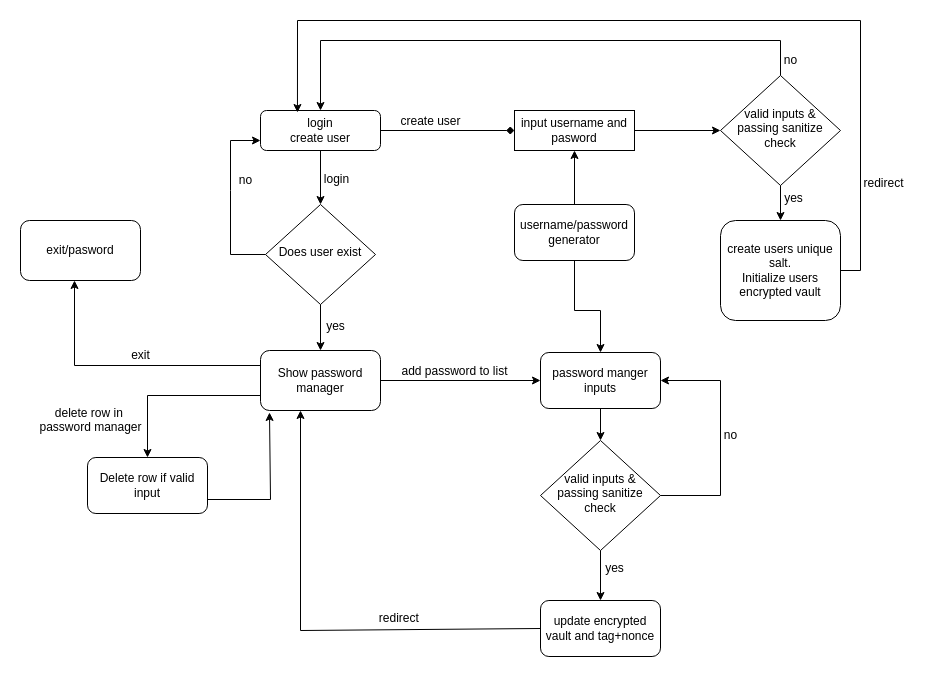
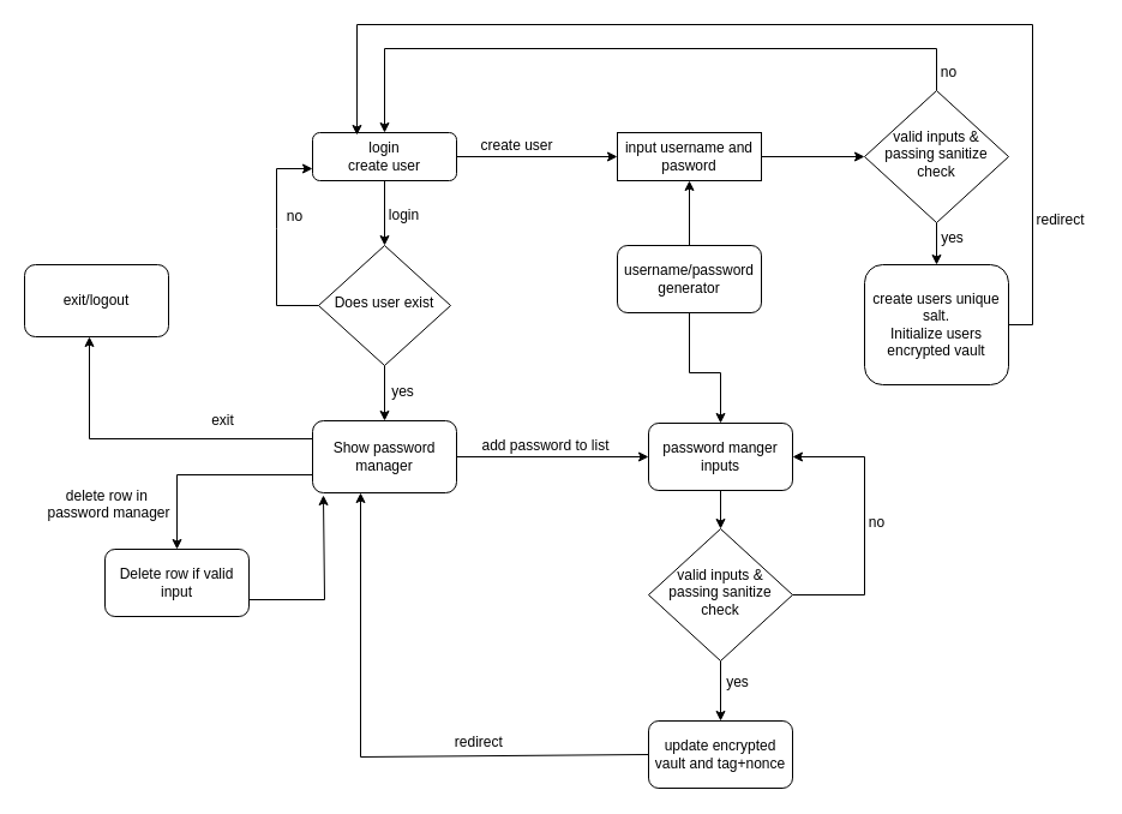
  <mxCell id="0" />
  <mxCell id="1" parent="0" />
  <mxCell id="2" value="&lt;div&gt;login&lt;div&gt;create user&lt;/div&gt;&lt;/div&gt;" style="rounded=1;whiteSpace=wrap;html=1;fontSize=12;glass=0;strokeWidth=1;shadow=0;" parent="1" vertex="1"><mxGeometry x="260" y="110" width="120" height="40" as="geometry" /></mxCell>
  <mxCell id="3" style="edgeStyle=orthogonalEdgeStyle;rounded=0;orthogonalLoop=1;jettySize=auto;html=1;exitX=1;exitY=0.5;exitDx=0;exitDy=0;entryX=0;entryY=0.5;entryDx=0;entryDy=0;" parent="1" source="4" target="7" edge="1"><mxGeometry relative="1" as="geometry" /></mxCell>
  <mxCell id="4" value="input username and&lt;div&gt;pasword&lt;/div&gt;" style="whiteSpace=wrap;html=1;fontSize=12;glass=0;strokeWidth=1;shadow=0;rounded=0;" parent="1" vertex="1"><mxGeometry x="514" y="110" width="120" height="40" as="geometry" /></mxCell>
  <mxCell id="5" value="Does user exist" style="rhombus;whiteSpace=wrap;html=1;shadow=0;fontFamily=Helvetica;fontSize=12;align=center;strokeWidth=1;spacing=6;spacingTop=-4;" parent="1" vertex="1"><mxGeometry x="265" y="204" width="110" height="100" as="geometry" /></mxCell>
  <mxCell id="6" style="edgeStyle=orthogonalEdgeStyle;rounded=0;orthogonalLoop=1;jettySize=auto;html=1;exitX=0.5;exitY=0;exitDx=0;exitDy=0;entryX=0.5;entryY=0;entryDx=0;entryDy=0;" parent="1" source="7" target="2" edge="1"><mxGeometry relative="1" as="geometry"><mxPoint y="60" as="targetPoint" x="780" /><Array as="points"><mxPoint y="40" x="780" /><mxPoint x="320" y="40" /></Array></mxGeometry></mxCell>
  <mxCell id="7" value="valid i&lt;span style=&quot;background-color: initial;&quot;&gt;nputs&amp;nbsp;&lt;/span&gt;&lt;span style=&quot;background-color: initial;&quot;&gt;&amp;amp; passing sanitize check&lt;/span&gt;" style="rhombus;whiteSpace=wrap;html=1;shadow=0;fontFamily=Helvetica;fontSize=12;align=center;strokeWidth=1;spacing=6;spacingTop=-4;" parent="1" vertex="1"><mxGeometry x="720" y="75" width="120" height="110" as="geometry" /></mxCell>
  <mxCell id="8" style="edgeStyle=orthogonalEdgeStyle;rounded=0;orthogonalLoop=1;jettySize=auto;html=1;exitX=0.5;exitY=1;exitDx=0;exitDy=0;entryX=0.5;entryY=0;entryDx=0;entryDy=0;" parent="1" source="7" target="9" edge="1"><mxGeometry relative="1" as="geometry" /></mxCell>
  <mxCell id="9" value="create users unique salt.&lt;div&gt;Initialize users encrypted vault&lt;/div&gt;" style="rounded=1;whiteSpace=wrap;html=1;fontSize=12;glass=0;strokeWidth=1;shadow=0;" parent="1" vertex="1"><mxGeometry x="720" width="120" height="100" as="geometry" y="220" /></mxCell>
  <mxCell id="10" value="&lt;font style=&quot;font-size: 12px;&quot;&gt;login&lt;/font&gt;" style="edgeLabel;html=1;align=center;verticalAlign=middle;resizable=0;points=[];" parent="1" vertex="1" connectable="0"><mxGeometry x="360" y="180" as="geometry"><mxPoint x="-25" y="-2" as="offset" /></mxGeometry></mxCell>
- <mxCell id="11" value="" style="endArrow=diamond;html=1;rounded=0;exitX=1;exitY=0.5;exitDx=0;exitDy=0;entryX=0;entryY=0.5;entryDx=0;entryDy=0;" parent="1" source="2" target="4" edge="1"><mxGeometry width="50" height="50" relative="1" as="geometry"><mxPoint x="610" y="300" as="sourcePoint" /><mxPoint x="660" y="250" as="targetPoint" /></mxGeometry></mxCell>
+ <mxCell id="11" value="" style="endArrow=classic;html=1;rounded=0;exitX=1;exitY=0.5;exitDx=0;exitDy=0;entryX=0;entryY=0.5;entryDx=0;entryDy=0;" parent="1" source="2" target="4" edge="1"><mxGeometry width="50" height="50" relative="1" as="geometry"><mxPoint x="610" y="300" as="sourcePoint" /><mxPoint x="660" y="250" as="targetPoint" /></mxGeometry></mxCell>
  <mxCell id="12" value="&lt;font style=&quot;font-size: 12px;&quot;&gt;create user&lt;/font&gt;" style="text;html=1;align=center;verticalAlign=middle;resizable=0;points=[];autosize=1;strokeColor=none;fillColor=none;" parent="1" vertex="1"><mxGeometry x="390" y="106" width="80" height="30" as="geometry" /></mxCell>
  <mxCell id="13" value="no" style="text;html=1;align=center;verticalAlign=middle;resizable=0;points=[];autosize=1;strokeColor=none;fillColor=none;" parent="1" vertex="1"><mxGeometry x="770" y="45" width="40" height="30" as="geometry" /></mxCell>
  <mxCell id="14" value="" style="endArrow=classic;html=1;rounded=0;exitX=1;exitY=0.5;exitDx=0;exitDy=0;entryX=0.308;entryY=0.05;entryDx=0;entryDy=0;entryPerimeter=0;" parent="1" source="9" target="2" edge="1"><mxGeometry width="50" height="50" relative="1" as="geometry"><mxPoint x="610" y="300" as="sourcePoint" /><mxPoint x="660" y="250" as="targetPoint" /><Array as="points"><mxPoint x="860" y="270" /><mxPoint x="860" y="20" /><mxPoint x="297" y="20" /></Array></mxGeometry></mxCell>
  <mxCell id="15" value="yes" style="text;html=1;align=center;verticalAlign=middle;resizable=0;points=[];autosize=1;strokeColor=none;fillColor=none;" parent="1" vertex="1"><mxGeometry x="773" y="183" width="40" height="30" as="geometry" /></mxCell>
  <mxCell id="16" value="" style="endArrow=classic;html=1;rounded=0;exitX=0.5;exitY=1;exitDx=0;exitDy=0;entryX=0.5;entryY=0;entryDx=0;entryDy=0;" parent="1" source="2" target="5" edge="1"><mxGeometry width="50" height="50" relative="1" as="geometry"><mxPoint x="610" y="240" as="sourcePoint" /><mxPoint x="660" y="190" as="targetPoint" /></mxGeometry></mxCell>
  <mxCell id="17" value="" style="edgeStyle=none;orthogonalLoop=1;jettySize=auto;html=1;rounded=0;entryX=0;entryY=0.75;entryDx=0;entryDy=0;exitX=0;exitY=0.5;exitDx=0;exitDy=0;" parent="1" source="5" target="2" edge="1"><mxGeometry width="100" relative="1" as="geometry"><mxPoint x="260" y="250" as="sourcePoint" /><mxPoint x="320" y="250" as="targetPoint" /><Array as="points"><mxPoint x="230" y="254" /><mxPoint x="230" y="190" /><mxPoint x="230" y="140" /></Array></mxGeometry></mxCell>
  <mxCell id="18" value="&lt;font style=&quot;font-size: 12px;&quot;&gt;no&lt;/font&gt;" style="text;html=1;align=center;verticalAlign=middle;resizable=0;points=[];autosize=1;strokeColor=none;fillColor=none;" parent="1" vertex="1"><mxGeometry x="225" y="165" width="40" height="30" as="geometry" /></mxCell>
  <mxCell id="19" value="Show password manager" style="rounded=1;whiteSpace=wrap;html=1;fontSize=12;glass=0;strokeWidth=1;shadow=0;" parent="1" vertex="1"><mxGeometry x="260" y="350" width="120" height="60" as="geometry" /></mxCell>
  <mxCell id="20" value="&lt;font style=&quot;font-size: 12px;&quot;&gt;yes&lt;/font&gt;" style="text;html=1;align=center;verticalAlign=middle;resizable=0;points=[];autosize=1;strokeColor=none;fillColor=none;" parent="1" vertex="1"><mxGeometry x="315" y="311" width="40" height="30" as="geometry" /></mxCell>
  <mxCell id="21" value="" style="edgeStyle=none;orthogonalLoop=1;jettySize=auto;html=1;rounded=0;exitX=1;exitY=0.5;exitDx=0;exitDy=0;" parent="1" source="19" edge="1"><mxGeometry width="100" relative="1" as="geometry"><mxPoint x="400" y="400" as="sourcePoint" /><mxPoint x="540" y="380" as="targetPoint" /><Array as="points" /></mxGeometry></mxCell>
  <mxCell id="22" value="add password to list" style="text;html=1;align=center;verticalAlign=middle;resizable=0;points=[];autosize=1;strokeColor=none;fillColor=none;" parent="1" vertex="1"><mxGeometry x="389" y="356" width="130" height="30" as="geometry" /></mxCell>
  <mxCell id="23" value="username/&lt;span style=&quot;background-color: initial;&quot;&gt;password generator&lt;/span&gt;" style="rounded=1;whiteSpace=wrap;html=1;fontSize=12;glass=0;strokeWidth=1;shadow=0;" parent="1" vertex="1"><mxGeometry x="514" y="204" width="120" height="56" as="geometry" /></mxCell>
  <mxCell id="24" value="" style="edgeStyle=none;orthogonalLoop=1;jettySize=auto;html=1;rounded=0;exitX=0.5;exitY=0;exitDx=0;exitDy=0;entryX=0.5;entryY=1;entryDx=0;entryDy=0;" parent="1" source="23" target="4" edge="1"><mxGeometry width="100" relative="1" as="geometry"><mxPoint x="580" y="210" as="sourcePoint" /><mxPoint x="580" y="150" as="targetPoint" /><Array as="points" /></mxGeometry></mxCell>
  <mxCell id="25" value="password manger inputs" style="rounded=1;whiteSpace=wrap;html=1;fontSize=12;glass=0;strokeWidth=1;shadow=0;" parent="1" vertex="1"><mxGeometry x="540" y="352" width="120" height="56" as="geometry" /></mxCell>
  <mxCell id="26" value="" style="edgeStyle=none;orthogonalLoop=1;jettySize=auto;html=1;rounded=0;exitX=0.5;exitY=1;exitDx=0;exitDy=0;entryX=0.5;entryY=0;entryDx=0;entryDy=0;" parent="1" source="23" target="25" edge="1"><mxGeometry width="100" relative="1" as="geometry"><mxPoint x="520" y="300" as="sourcePoint" /><mxPoint x="620" y="300" as="targetPoint" /><Array as="points"><mxPoint x="574" y="310" /><mxPoint x="600" y="310" /></Array></mxGeometry></mxCell>
  <mxCell id="27" value="valid i&lt;span style=&quot;background-color: initial;&quot;&gt;nputs&amp;nbsp;&lt;/span&gt;&lt;span style=&quot;background-color: initial;&quot;&gt;&amp;amp; passing sanitize check&lt;/span&gt;" style="rhombus;whiteSpace=wrap;html=1;shadow=0;fontFamily=Helvetica;fontSize=12;align=center;strokeWidth=1;spacing=6;spacingTop=-4;" parent="1" vertex="1"><mxGeometry x="540" y="440" width="120" height="110" as="geometry" /></mxCell>
  <mxCell id="28" value="" style="edgeStyle=none;orthogonalLoop=1;jettySize=auto;html=1;rounded=0;exitX=0.5;exitY=1;exitDx=0;exitDy=0;entryX=0.5;entryY=0;entryDx=0;entryDy=0;" parent="1" source="25" target="27" edge="1"><mxGeometry width="100" relative="1" as="geometry"><mxPoint x="670" y="400" as="sourcePoint" /><mxPoint x="770" y="400" as="targetPoint" /><Array as="points" /></mxGeometry></mxCell>
  <mxCell id="29" value="yes" style="text;html=1;align=center;verticalAlign=middle;resizable=0;points=[];autosize=1;strokeColor=none;fillColor=none;" parent="1" vertex="1"><mxGeometry x="594" y="553" width="40" height="30" as="geometry" /></mxCell>
  <mxCell id="30" value="update encrypted vault and tag+nonce" style="rounded=1;whiteSpace=wrap;html=1;fontSize=12;glass=0;strokeWidth=1;shadow=0;" parent="1" vertex="1"><mxGeometry x="540" y="600" width="120" height="56" as="geometry" /></mxCell>
  <mxCell id="31" value="" style="edgeStyle=none;orthogonalLoop=1;jettySize=auto;html=1;rounded=0;exitX=0.5;exitY=1;exitDx=0;exitDy=0;entryX=0.5;entryY=0;entryDx=0;entryDy=0;" parent="1" source="27" target="30" edge="1"><mxGeometry width="100" relative="1" as="geometry"><mxPoint x="660" y="520" as="sourcePoint" /><mxPoint x="760" y="520" as="targetPoint" /><Array as="points" /></mxGeometry></mxCell>
  <mxCell id="32" value="&lt;font style=&quot;font-size: 12px;&quot;&gt;no&lt;/font&gt;" style="text;html=1;align=center;verticalAlign=middle;resizable=0;points=[];autosize=1;strokeColor=none;fillColor=none;" parent="1" vertex="1"><mxGeometry x="710" y="420" width="40" height="30" as="geometry" /></mxCell>
  <mxCell id="33" value="" style="edgeStyle=none;orthogonalLoop=1;jettySize=auto;html=1;rounded=0;exitX=1;exitY=0.5;exitDx=0;exitDy=0;entryX=1;entryY=0.5;entryDx=0;entryDy=0;" parent="1" source="27" target="25" edge="1"><mxGeometry width="100" relative="1" as="geometry"><mxPoint x="410" y="540" as="sourcePoint" /><mxPoint x="510" y="540" as="targetPoint" /><Array as="points"><mxPoint x="720" y="495" /><mxPoint x="720" y="380" /></Array></mxGeometry></mxCell>
  <mxCell id="34" value="" style="edgeStyle=none;orthogonalLoop=1;jettySize=auto;html=1;rounded=0;exitX=0;exitY=0.5;exitDx=0;exitDy=0;" parent="1" source="30" edge="1"><mxGeometry width="100" relative="1" as="geometry"><mxPoint x="370" y="580" as="sourcePoint" /><mxPoint x="300" y="410" as="targetPoint" /><Array as="points"><mxPoint x="300" y="630" /></Array></mxGeometry></mxCell>
  <mxCell id="35" value="Delete row if valid input" style="rounded=1;whiteSpace=wrap;html=1;fontSize=12;glass=0;strokeWidth=1;shadow=0;" parent="1" vertex="1"><mxGeometry x="87" y="457" width="120" height="56" as="geometry" /></mxCell>
  <mxCell id="36" value="" style="edgeStyle=none;orthogonalLoop=1;jettySize=auto;html=1;rounded=0;exitX=0;exitY=0.75;exitDx=0;exitDy=0;entryX=0.5;entryY=0;entryDx=0;entryDy=0;" parent="1" source="19" target="35" edge="1"><mxGeometry width="100" relative="1" as="geometry"><mxPoint x="150" y="450" as="sourcePoint" /><mxPoint x="250" y="450" as="targetPoint" /><Array as="points"><mxPoint x="147" y="395" /></Array></mxGeometry></mxCell>
  <mxCell id="37" value="delete row in&amp;nbsp;&lt;div&gt;password manager&lt;div&gt;&lt;br&gt;&lt;/div&gt;&lt;/div&gt;" style="text;html=1;align=center;verticalAlign=middle;resizable=0;points=[];autosize=1;strokeColor=none;fillColor=none;" parent="1" vertex="1"><mxGeometry x="25" y="397" width="130" height="60" as="geometry" /></mxCell>
  <mxCell id="38" value="" style="edgeStyle=none;orthogonalLoop=1;jettySize=auto;html=1;rounded=0;entryX=0.075;entryY=1.033;entryDx=0;entryDy=0;entryPerimeter=0;exitX=1;exitY=0.75;exitDx=0;exitDy=0;" parent="1" target="19" edge="1" source="35"><mxGeometry width="100" relative="1" as="geometry"><mxPoint x="160" y="390" as="sourcePoint" /><mxPoint x="260" y="395" as="targetPoint" /><Array as="points"><mxPoint x="270" y="499" /></Array></mxGeometry></mxCell>
  <mxCell id="39" value="redirect&amp;nbsp;" style="text;html=1;align=center;verticalAlign=middle;resizable=0;points=[];autosize=1;strokeColor=none;fillColor=none;" parent="1" vertex="1"><mxGeometry x="365" y="603" width="70" height="30" as="geometry" /></mxCell>
  <mxCell id="40" value="redirect" style="text;html=1;align=center;verticalAlign=middle;resizable=0;points=[];autosize=1;strokeColor=none;fillColor=none;" parent="1" vertex="1"><mxGeometry x="853" y="168" width="60" height="30" as="geometry" /></mxCell>
  <mxCell id="41" value="" style="edgeStyle=none;orthogonalLoop=1;jettySize=auto;html=1;rounded=0;exitX=0.5;exitY=1;exitDx=0;exitDy=0;entryX=0.5;entryY=0;entryDx=0;entryDy=0;" parent="1" source="5" target="19" edge="1"><mxGeometry width="100" relative="1" as="geometry"><mxPoint x="370" y="290" as="sourcePoint" /><mxPoint x="470" y="290" as="targetPoint" /><Array as="points" /></mxGeometry></mxCell>
- <mxCell id="42" value="exit/pasword" style="rounded=1;whiteSpace=wrap;html=1;fontSize=12;glass=0;strokeWidth=1;shadow=0;" vertex="1" parent="1"><mxGeometry x="20" width="120" height="60" as="geometry" y="220" /></mxCell>
+ <mxCell id="42" value="exit/logout" style="rounded=1;whiteSpace=wrap;html=1;fontSize=12;glass=0;strokeWidth=1;shadow=0;" vertex="1" parent="1"><mxGeometry x="20" width="120" height="60" as="geometry" y="220" /></mxCell>
  <mxCell id="43" value="" style="edgeStyle=none;orthogonalLoop=1;jettySize=auto;html=1;rounded=0;exitX=0;exitY=0.25;exitDx=0;exitDy=0;" edge="1" parent="1" source="19"><mxGeometry width="100" relative="1" as="geometry"><mxPoint x="100" y="350" as="sourcePoint" /><mxPoint x="74" y="280" as="targetPoint" /><Array as="points"><mxPoint x="74" y="365" /></Array></mxGeometry></mxCell>
- <mxCell id="44" value="exit" style="text;html=1;align=center;verticalAlign=middle;resizable=0;points=[];autosize=1;strokeColor=none;fillColor=none;" vertex="1" parent="1"><mxGeometry x="120" y="340" width="40" height="30" as="geometry" /></mxCell>
+ <mxCell id="44" value="exit" style="text;html=1;align=center;verticalAlign=middle;resizable=0;points=[];autosize=1;strokeColor=none;fillColor=none;" vertex="1" parent="1"><mxGeometry x="165" y="335" width="40" height="30" as="geometry" /></mxCell>
